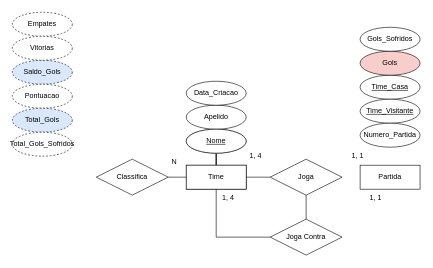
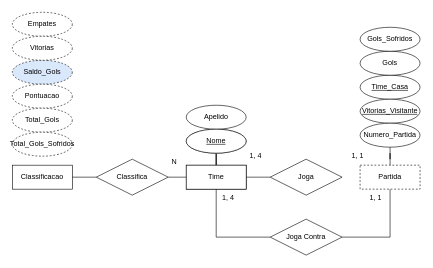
  <mxCell id="0" />
  <mxCell id="1" parent="0" />
  <mxCell id="2" style="edgeStyle=orthogonalEdgeStyle;rounded=0;orthogonalLoop=1;jettySize=auto;html=1;entryX=0.5;entryY=1;entryDx=0;entryDy=0;endArrow=none;endFill=0;" parent="1" source="4" target="5" edge="1"><mxGeometry relative="1" as="geometry" /></mxCell>
  <mxCell id="3" style="edgeStyle=orthogonalEdgeStyle;rounded=0;orthogonalLoop=1;jettySize=auto;html=1;endArrow=none;endFill=0;" parent="1" source="4" edge="1"><mxGeometry relative="1" as="geometry"><mxPoint x="450" y="295" as="targetPoint" /></mxGeometry></mxCell>
  <mxCell id="4" value="Time" style="whiteSpace=wrap;html=1;align=center;" parent="1" vertex="1"><mxGeometry x="310" y="275" width="100" height="40" as="geometry" /></mxCell>
  <mxCell id="5" value="Nome" style="ellipse;whiteSpace=wrap;html=1;align=center;fontStyle=4" parent="1" vertex="1"><mxGeometry x="310" y="215" width="100" height="40" as="geometry" /></mxCell>
  <mxCell id="6" value="Apelido" style="ellipse;whiteSpace=wrap;html=1;align=center;" parent="1" vertex="1"><mxGeometry x="310" y="175" width="100" height="40" as="geometry" /></mxCell>
- <mxCell id="7" value="Data_Criacao" style="ellipse;whiteSpace=wrap;html=1;align=center;" parent="1" vertex="1"><mxGeometry x="310" y="135" width="100" height="40" as="geometry" /></mxCell>
  <mxCell id="8" value="Time" style="whiteSpace=wrap;html=1;align=center;" parent="1" vertex="1"><mxGeometry x="310" y="275" width="100" height="40" as="geometry" /></mxCell>
  <mxCell id="9" value="Nome" style="ellipse;whiteSpace=wrap;html=1;align=center;fontStyle=4" parent="1" vertex="1"><mxGeometry x="310" y="215" width="100" height="40" as="geometry" /></mxCell>
  <mxCell id="10" value="1, 4" style="text;strokeColor=none;fillColor=none;spacingLeft=4;spacingRight=4;overflow=hidden;rotatable=0;points=[[0,0.5],[1,0.5]];portConstraint=eastwest;fontSize=12;whiteSpace=wrap;html=1;" parent="1" vertex="1"><mxGeometry x="410" y="245" width="30" height="30" as="geometry" /></mxCell>
  <mxCell id="11" value="" style="group" parent="1" vertex="1" connectable="0"><mxGeometry x="20" y="20" width="100" height="295" as="geometry" /></mxCell>
  <mxCell id="12" value="Empates" style="ellipse;whiteSpace=wrap;html=1;align=center;dashed=1;container=0;" parent="11" vertex="1"><mxGeometry width="100" height="40" as="geometry"><mxRectangle x="290" width="90" height="30" as="alternateBounds" /></mxGeometry></mxCell>
  <mxCell id="13" value="Saldo_Gols" style="ellipse;whiteSpace=wrap;html=1;align=center;dashed=1;fillColor=#dae8fc;" parent="11" vertex="1"><mxGeometry y="80" width="100" height="40" as="geometry" /></mxCell>
  <mxCell id="14" value="Pontuacao" style="ellipse;whiteSpace=wrap;html=1;align=center;dashed=1;" parent="11" vertex="1"><mxGeometry y="120" width="100" height="40" as="geometry" /></mxCell>
- <mxCell id="16" value="Total_Gols" style="ellipse;whiteSpace=wrap;html=1;align=center;dashed=1;fillColor=#dae8fc;" parent="11" vertex="1"><mxGeometry y="160" width="100" height="40" as="geometry" /></mxCell>
+ <mxCell id="15" value="Classificacao" style="whiteSpace=wrap;html=1;align=center;" parent="11" vertex="1"><mxGeometry y="255" width="100" height="40" as="geometry" /></mxCell>
+ <mxCell id="16" value="Total_Gols" style="ellipse;whiteSpace=wrap;html=1;align=center;dashed=1;" parent="11" vertex="1"><mxGeometry y="160" width="100" height="40" as="geometry" /></mxCell>
  <mxCell id="17" value="Total_Gols_Sofridos" style="ellipse;whiteSpace=wrap;html=1;align=center;dashed=1;" parent="11" vertex="1"><mxGeometry y="200" width="100" height="40" as="geometry" /></mxCell>
  <mxCell id="18" value="Vitorias" style="ellipse;whiteSpace=wrap;html=1;align=center;dashed=1;" parent="11" vertex="1"><mxGeometry y="40" width="100" height="40" as="geometry" /></mxCell>
  <mxCell id="19" style="edgeStyle=orthogonalEdgeStyle;rounded=0;orthogonalLoop=1;jettySize=auto;html=1;endArrow=none;endFill=0;" parent="1" source="20" edge="1"><mxGeometry relative="1" as="geometry"><mxPoint x="310" y="295" as="targetPoint" /><Array as="points"><mxPoint x="310" y="295" /></Array></mxGeometry></mxCell>
  <mxCell id="20" value="Classifica" style="shape=rhombus;perimeter=rhombusPerimeter;whiteSpace=wrap;html=1;align=center;" parent="1" vertex="1"><mxGeometry x="160" y="265" width="120" height="60" as="geometry" /></mxCell>
+ <mxCell id="21" style="edgeStyle=orthogonalEdgeStyle;rounded=0;orthogonalLoop=1;jettySize=auto;html=1;entryX=0;entryY=0.5;entryDx=0;entryDy=0;endArrow=none;endFill=0;" parent="1" source="15" target="20" edge="1"><mxGeometry relative="1" as="geometry" /></mxCell>
  <mxCell id="22" value="N" style="text;strokeColor=none;fillColor=none;spacingLeft=4;spacingRight=4;overflow=hidden;rotatable=0;points=[[0,0.5],[1,0.5]];portConstraint=eastwest;fontSize=12;whiteSpace=wrap;html=1;" parent="1" vertex="1"><mxGeometry x="280" y="255" width="30" height="30" as="geometry" /></mxCell>
  <mxCell id="23" value="" style="group" vertex="1" connectable="0" parent="1"><mxGeometry x="600" width="100" height="270" as="geometry" y="45" /></mxCell>
  <mxCell id="24" value="Time_Casa" style="ellipse;whiteSpace=wrap;html=1;align=center;fontStyle=4" parent="23" vertex="1"><mxGeometry y="80" width="100" height="40" as="geometry" /></mxCell>
- <mxCell id="25" value="Time_Visitante" style="ellipse;whiteSpace=wrap;html=1;align=center;fontStyle=4" parent="23" vertex="1"><mxGeometry y="120" width="100" height="40" as="geometry" /></mxCell>
- <mxCell id="26" value="Gols" style="ellipse;whiteSpace=wrap;html=1;align=center;fillColor=#f8cecc;" parent="23" vertex="1"><mxGeometry y="40" width="100" height="40" as="geometry" /></mxCell>
+ <mxCell id="25" value="Vitorias_Visitante" style="ellipse;whiteSpace=wrap;html=1;align=center;fontStyle=4" parent="23" vertex="1"><mxGeometry y="120" width="100" height="40" as="geometry" /></mxCell>
+ <mxCell id="26" value="Gols" style="ellipse;whiteSpace=wrap;html=1;align=center;" parent="23" vertex="1"><mxGeometry y="40" width="100" height="40" as="geometry" /></mxCell>
  <mxCell id="27" value="Gols_Sofridos" style="ellipse;whiteSpace=wrap;html=1;align=center;" parent="23" vertex="1"><mxGeometry width="100" height="40" as="geometry" /></mxCell>
  <mxCell id="28" value="Numero_Partida" style="ellipse;whiteSpace=wrap;html=1;align=center;" parent="23" vertex="1"><mxGeometry y="160" width="100" height="40" as="geometry" /></mxCell>
- <mxCell id="30" value="Partida" style="whiteSpace=wrap;html=1;align=center;" vertex="1" parent="23"><mxGeometry y="230" width="100" height="40" as="geometry" /></mxCell>
+ <mxCell id="29" style="edgeStyle=orthogonalEdgeStyle;rounded=0;orthogonalLoop=1;jettySize=auto;html=1;entryX=0.5;entryY=1;entryDx=0;entryDy=0;endArrow=none;endFill=0;" edge="1" parent="23" source="30" target="28"><mxGeometry relative="1" as="geometry" /></mxCell>
+ <mxCell id="30" value="Partida" style="whiteSpace=wrap;html=1;align=center;dashed=1;" vertex="1" parent="23"><mxGeometry y="230" width="100" height="40" as="geometry" /></mxCell>
  <mxCell id="31" value="Joga" style="shape=rhombus;perimeter=rhombusPerimeter;whiteSpace=wrap;html=1;align=center;" vertex="1" parent="1"><mxGeometry x="450" y="265" width="120" height="60" as="geometry" /></mxCell>
  <mxCell id="32" value="1, 1" style="text;strokeColor=none;fillColor=none;spacingLeft=4;spacingRight=4;overflow=hidden;rotatable=0;points=[[0,0.5],[1,0.5]];portConstraint=eastwest;fontSize=12;whiteSpace=wrap;html=1;" vertex="1" parent="1"><mxGeometry x="580" y="245" width="50" height="30" as="geometry" /></mxCell>
- <mxCell id="33" style="edgeStyle=orthogonalEdgeStyle;rounded=0;orthogonalLoop=1;jettySize=auto;html=1;endArrow=none;endFill=0;" edge="1" parent="1" source="35" target="31"><mxGeometry relative="1" as="geometry" /></mxCell>
+ <mxCell id="33" style="edgeStyle=orthogonalEdgeStyle;rounded=0;orthogonalLoop=1;jettySize=auto;html=1;entryX=0.5;entryY=1;entryDx=0;entryDy=0;endArrow=none;endFill=0;" edge="1" parent="1" source="35" target="30"><mxGeometry relative="1" as="geometry" /></mxCell>
  <mxCell id="34" style="edgeStyle=orthogonalEdgeStyle;rounded=0;orthogonalLoop=1;jettySize=auto;html=1;entryX=0.5;entryY=1;entryDx=0;entryDy=0;endArrow=none;endFill=0;" edge="1" parent="1" source="35" target="8"><mxGeometry relative="1" as="geometry" /></mxCell>
  <mxCell id="35" value="Joga Contra" style="shape=rhombus;perimeter=rhombusPerimeter;whiteSpace=wrap;html=1;align=center;" vertex="1" parent="1"><mxGeometry x="450" y="365" width="120" height="60" as="geometry" /></mxCell>
  <mxCell id="36" value="1, 4" style="text;strokeColor=none;fillColor=none;spacingLeft=4;spacingRight=4;overflow=hidden;rotatable=0;points=[[0,0.5],[1,0.5]];portConstraint=eastwest;fontSize=12;whiteSpace=wrap;html=1;" vertex="1" parent="1"><mxGeometry x="364" y="315" width="30" height="30" as="geometry" /></mxCell>
  <mxCell id="37" value="1, 1" style="text;strokeColor=none;fillColor=none;spacingLeft=4;spacingRight=4;overflow=hidden;rotatable=0;points=[[0,0.5],[1,0.5]];portConstraint=eastwest;fontSize=12;whiteSpace=wrap;html=1;" vertex="1" parent="1"><mxGeometry x="610" y="315" width="40" height="30" as="geometry" /></mxCell>
